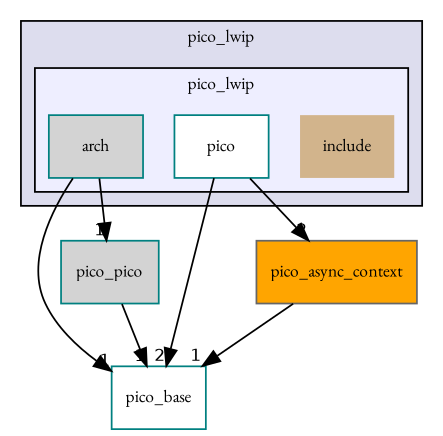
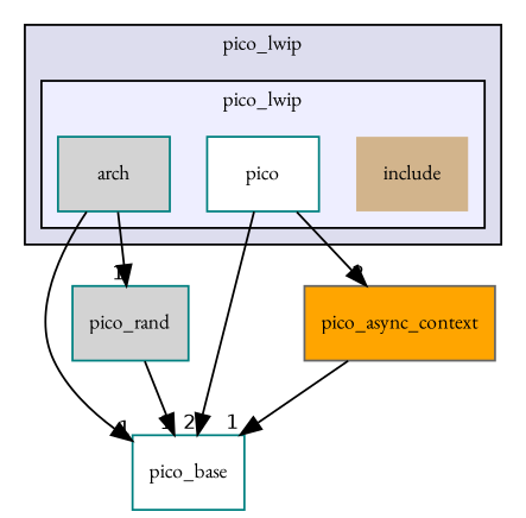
  digraph {
    compound=true
    fontname="EB Garamond"
    node [fontname="EB Garamond" fontsize=10 shape=box style=filled fillcolor=lightgrey color=teal]
    edge [headlabel=1 labeldistance=1.5 labelfontname=Helvetica labelfontsize=10 fontname="EB Garamond"]
    n1 [label=include shape=plaintext fillcolor=tan]
    n2 [label=arch]
    n3 [fillcolor=white label=pico]
    n4 [fillcolor=white label=pico_base]
-   n5 [label=pico_pico]
+   n5 [label=pico_rand]
    n6 [color=gray40 fillcolor=orange label=pico_async_context]
    subgraph cluster_1 {
      bgcolor="#ddddee"
      fontsize=10
      label=pico_lwip
      pencolor=black
      subgraph cluster_2 {
        bgcolor="#eeeeff"
        fontsize=10
        pencolor=black
        n1
        n2
        n3
      }
    }
    n2 -> n4
    n2 -> n5
    n3 -> n4 [headlabel=2]
    n3 -> n6 [headlabel=2]
    n5 -> n4
    n6 -> n4
  }
